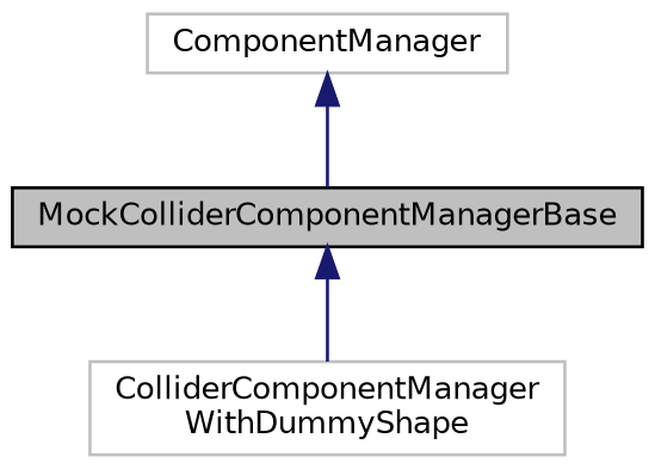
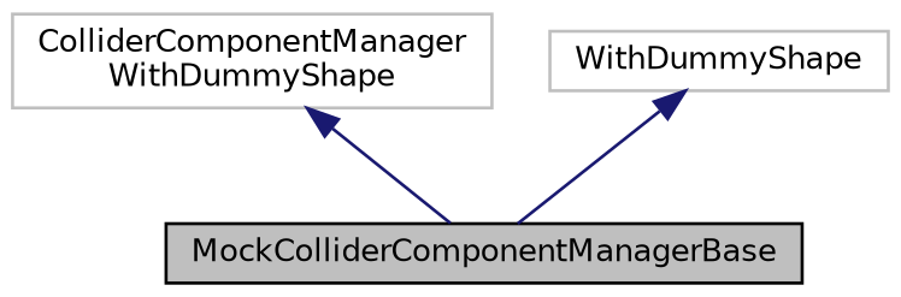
  digraph {
    node [color=grey75 fillcolor=white fontname=Helvetica fontsize=10 shape=record style=filled]
    edge [color=midnightblue dir=back fontname=Helvetica fontsize=10 labelfontname=Helvetica labelfontsize=10 style=solid]
    n1 [color=black fillcolor=grey75 fontcolor=black height=0.2 label=MockColliderComponentManagerBase width=0.4]
    n2 [height=0.2 label="ColliderComponentManager\lWithDummyShape" width=0.4]
-   n3 [height=0.2 label=ComponentManager width=0.4]
-   n1 -> n2
+   n3 [height=0.2 label=WithDummyShape width=0.4]
+   n2 -> n1
    n3 -> n1
  }
